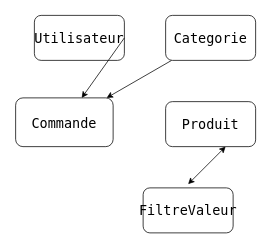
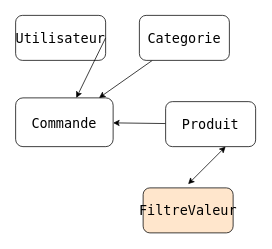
  <mxCell id="0" />
  <mxCell id="1" parent="0" />
+ <mxCell id="2" value="" style="edgeStyle=none;html=1;" edge="1" parent="1" source="3" target="7"><mxGeometry relative="1" as="geometry" /></mxCell>
  <mxCell id="3" value="&lt;p style=&quot;caret-color: rgb(0, 0, 0); color: rgb(0, 0, 0); text-align: start;&quot; data-pm-slice=&quot;1 1 [&amp;quot;list&amp;quot;,{&amp;quot;spread&amp;quot;:false,&amp;quot;start&amp;quot;:6394,&amp;quot;end&amp;quot;:6480},&amp;quot;regular_list_item&amp;quot;,{&amp;quot;start&amp;quot;:6394,&amp;quot;end&amp;quot;:6480}]&quot;&gt;&lt;code&gt;&lt;font style=&quot;font-size: 18px;&quot;&gt;Produit&lt;/font&gt;&lt;/code&gt;&lt;/p&gt;" style="rounded=1;whiteSpace=wrap;html=1;" vertex="1" parent="1"><mxGeometry x="220" y="135" width="120" height="60" as="geometry" /></mxCell>
- <mxCell id="4" value="&lt;p style=&quot;caret-color: rgb(0, 0, 0); color: rgb(0, 0, 0); text-align: start;&quot; data-pm-slice=&quot;1 1 [&amp;quot;list&amp;quot;,{&amp;quot;spread&amp;quot;:false,&amp;quot;start&amp;quot;:6394,&amp;quot;end&amp;quot;:6480},&amp;quot;regular_list_item&amp;quot;,{&amp;quot;start&amp;quot;:6394,&amp;quot;end&amp;quot;:6480}]&quot;&gt;&lt;code&gt;&lt;font style=&quot;font-size: 18px;&quot;&gt;Utilisateur&lt;/font&gt;&lt;/code&gt;&lt;/p&gt;" style="rounded=1;whiteSpace=wrap;html=1;" vertex="1" parent="1"><mxGeometry x="45" y="20" width="120" height="60" as="geometry" /></mxCell>
+ <mxCell id="4" value="&lt;p style=&quot;caret-color: rgb(0, 0, 0); color: rgb(0, 0, 0); text-align: start;&quot; data-pm-slice=&quot;1 1 [&amp;quot;list&amp;quot;,{&amp;quot;spread&amp;quot;:false,&amp;quot;start&amp;quot;:6394,&amp;quot;end&amp;quot;:6480},&amp;quot;regular_list_item&amp;quot;,{&amp;quot;start&amp;quot;:6394,&amp;quot;end&amp;quot;:6480}]&quot;&gt;&lt;code&gt;&lt;font style=&quot;font-size: 18px;&quot;&gt;Utilisateur&lt;/font&gt;&lt;/code&gt;&lt;/p&gt;" style="rounded=1;whiteSpace=wrap;html=1;" vertex="1" parent="1"><mxGeometry x="20" y="20" width="120" height="60" as="geometry" /></mxCell>
  <mxCell id="5" value="" style="edgeStyle=none;html=1;" edge="1" parent="1" source="6" target="7"><mxGeometry relative="1" as="geometry" /></mxCell>
- <mxCell id="6" value="&lt;p style=&quot;caret-color: rgb(0, 0, 0); color: rgb(0, 0, 0); text-align: start;&quot; data-pm-slice=&quot;1 1 [&amp;quot;list&amp;quot;,{&amp;quot;spread&amp;quot;:false,&amp;quot;start&amp;quot;:6394,&amp;quot;end&amp;quot;:6480},&amp;quot;regular_list_item&amp;quot;,{&amp;quot;start&amp;quot;:6394,&amp;quot;end&amp;quot;:6480}]&quot;&gt;&lt;code&gt;&lt;font style=&quot;font-size: 18px;&quot;&gt;Categorie&lt;/font&gt;&lt;/code&gt;&lt;/p&gt;" style="rounded=1;whiteSpace=wrap;html=1;" vertex="1" parent="1"><mxGeometry x="220" y="20" width="120" height="60" as="geometry" /></mxCell>
+ <mxCell id="6" value="&lt;p style=&quot;caret-color: rgb(0, 0, 0); color: rgb(0, 0, 0); text-align: start;&quot; data-pm-slice=&quot;1 1 [&amp;quot;list&amp;quot;,{&amp;quot;spread&amp;quot;:false,&amp;quot;start&amp;quot;:6394,&amp;quot;end&amp;quot;:6480},&amp;quot;regular_list_item&amp;quot;,{&amp;quot;start&amp;quot;:6394,&amp;quot;end&amp;quot;:6480}]&quot;&gt;&lt;code&gt;&lt;font style=&quot;font-size: 18px;&quot;&gt;Categorie&lt;/font&gt;&lt;/code&gt;&lt;/p&gt;" style="rounded=1;whiteSpace=wrap;html=1;" vertex="1" parent="1"><mxGeometry x="185" y="20" width="120" height="60" as="geometry" /></mxCell>
  <mxCell id="7" value="&lt;p style=&quot;caret-color: rgb(0, 0, 0); color: rgb(0, 0, 0); text-align: start;&quot; data-pm-slice=&quot;1 1 [&amp;quot;list&amp;quot;,{&amp;quot;spread&amp;quot;:false,&amp;quot;start&amp;quot;:6394,&amp;quot;end&amp;quot;:6480},&amp;quot;regular_list_item&amp;quot;,{&amp;quot;start&amp;quot;:6394,&amp;quot;end&amp;quot;:6480}]&quot;&gt;&lt;code&gt;&lt;font style=&quot;font-size: 18px;&quot;&gt;Commande&lt;/font&gt;&lt;/code&gt;&lt;/p&gt;" style="rounded=1;whiteSpace=wrap;html=1;" vertex="1" parent="1"><mxGeometry x="20" y="130" width="130" height="65" as="geometry" /></mxCell>
- <mxCell id="8" value="&lt;p style=&quot;caret-color: rgb(0, 0, 0); color: rgb(0, 0, 0); text-align: start;&quot; data-pm-slice=&quot;1 1 [&amp;quot;list&amp;quot;,{&amp;quot;spread&amp;quot;:false,&amp;quot;start&amp;quot;:6394,&amp;quot;end&amp;quot;:6480},&amp;quot;regular_list_item&amp;quot;,{&amp;quot;start&amp;quot;:6394,&amp;quot;end&amp;quot;:6480}]&quot;&gt;&lt;code&gt;&lt;font style=&quot;font-size: 18px;&quot;&gt;FiltreValeur&lt;/font&gt;&lt;/code&gt;&lt;/p&gt;" style="rounded=1;whiteSpace=wrap;html=1;" vertex="1" parent="1"><mxGeometry x="190" y="250" width="120" height="60" as="geometry" /></mxCell>
+ <mxCell id="8" value="&lt;p style=&quot;caret-color: rgb(0, 0, 0); color: rgb(0, 0, 0); text-align: start;&quot; data-pm-slice=&quot;1 1 [&amp;quot;list&amp;quot;,{&amp;quot;spread&amp;quot;:false,&amp;quot;start&amp;quot;:6394,&amp;quot;end&amp;quot;:6480},&amp;quot;regular_list_item&amp;quot;,{&amp;quot;start&amp;quot;:6394,&amp;quot;end&amp;quot;:6480}]&quot;&gt;&lt;code&gt;&lt;font style=&quot;font-size: 18px;&quot;&gt;FiltreValeur&lt;/font&gt;&lt;/code&gt;&lt;/p&gt;" style="rounded=1;whiteSpace=wrap;html=1;fillColor=#ffe6cc;" vertex="1" parent="1"><mxGeometry x="190" y="250" width="120" height="60" as="geometry" /></mxCell>
  <mxCell id="9" value="" style="endArrow=classic;html=1;exitX=1;exitY=0.5;exitDx=0;exitDy=0;" edge="1" parent="1" source="4" target="7"><mxGeometry width="50" height="50" relative="1" as="geometry"><mxPoint x="110" y="120" as="sourcePoint" /><mxPoint x="160" y="70" as="targetPoint" /></mxGeometry></mxCell>
  <mxCell id="10" value="" style="endArrow=classic;startArrow=classic;html=1;" edge="1" parent="1"><mxGeometry width="50" height="50" relative="1" as="geometry"><mxPoint x="250" y="245" as="sourcePoint" /><mxPoint x="300" y="195" as="targetPoint" /></mxGeometry></mxCell>
